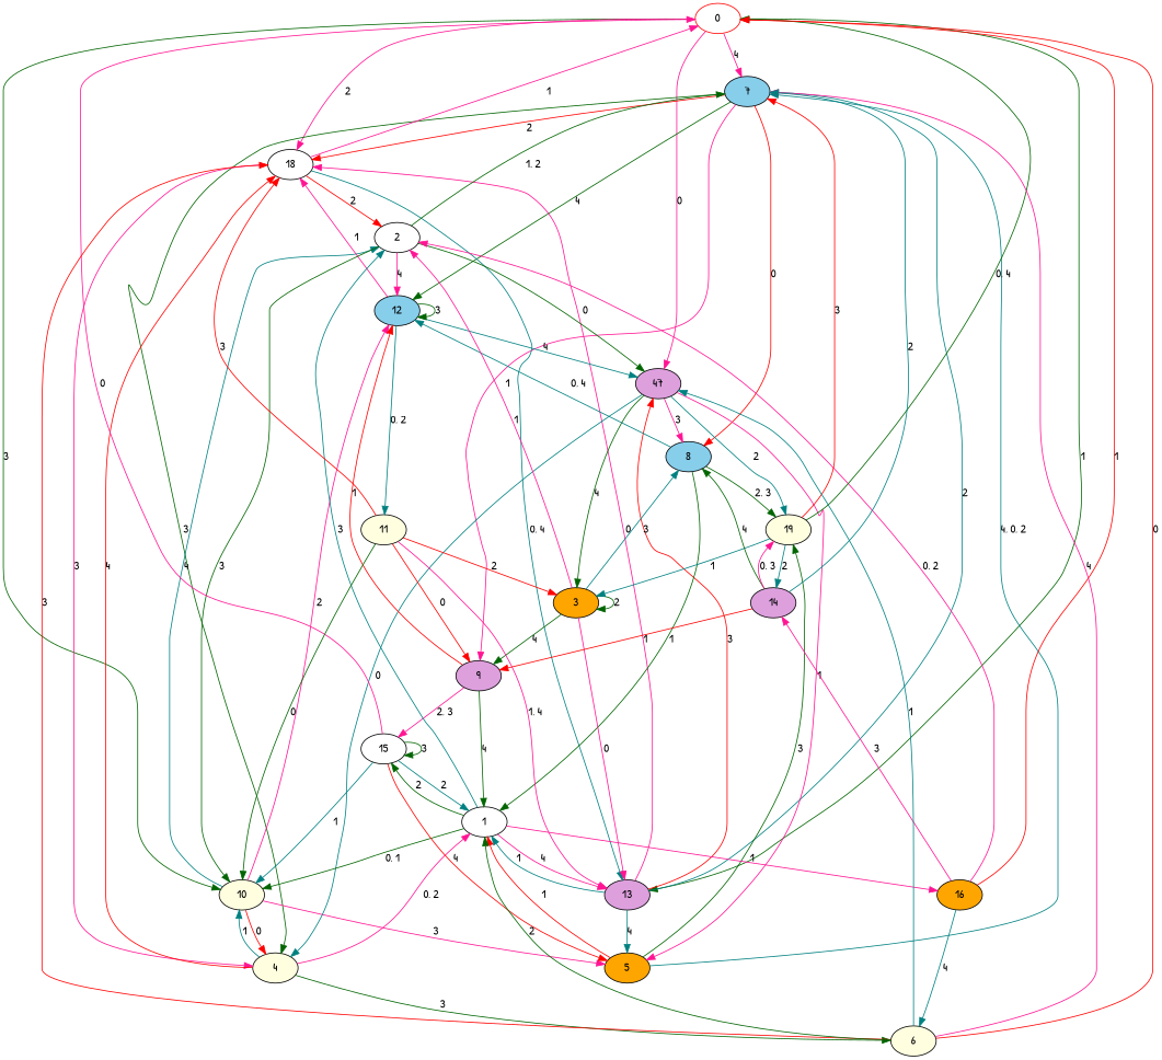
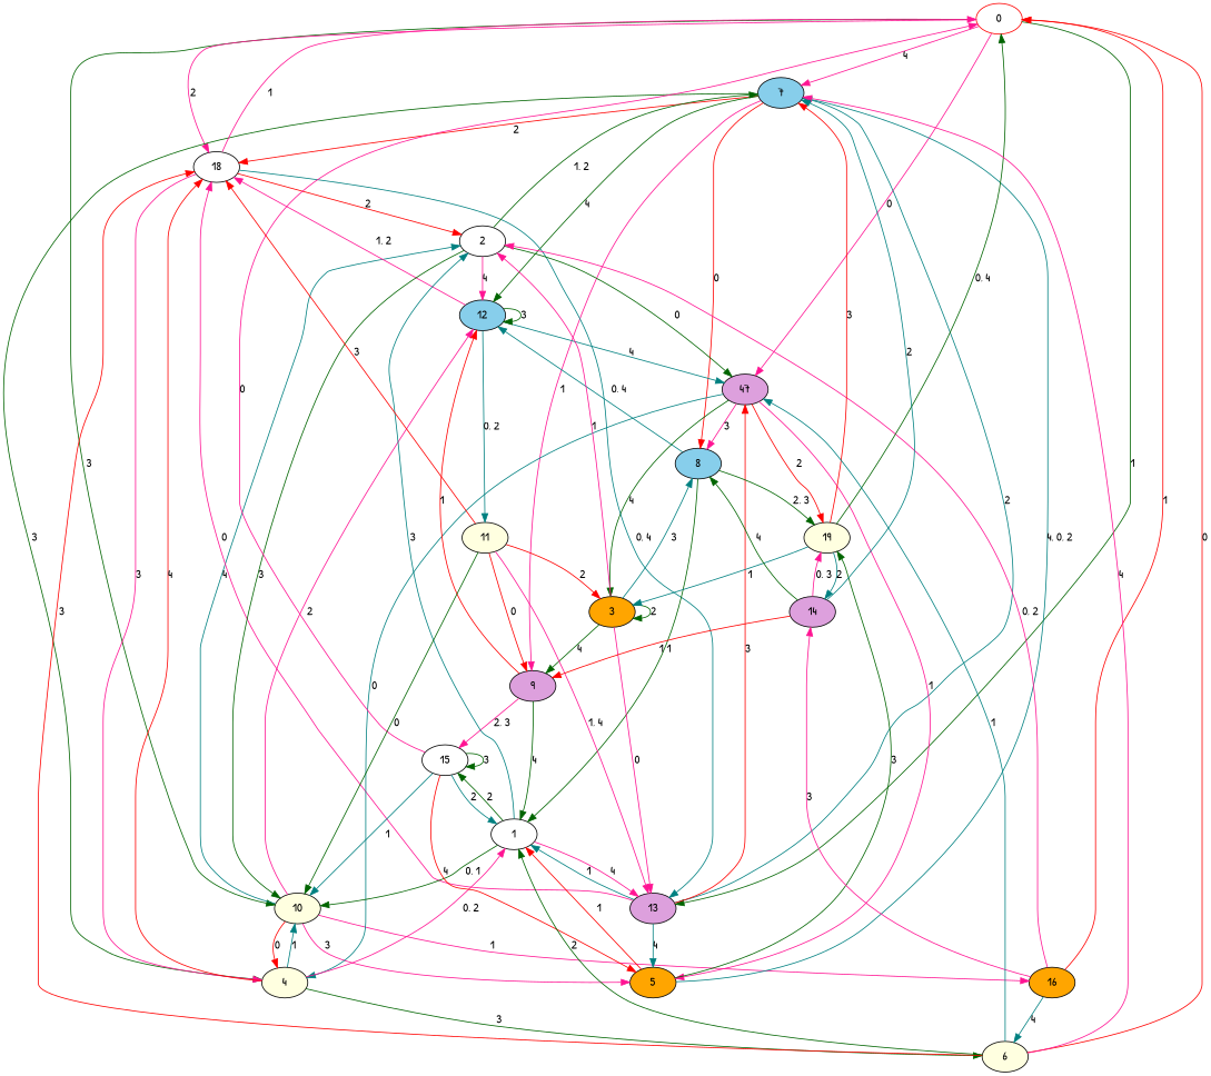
  digraph {
    fontname="Patrick Hand"
    node [fillcolor=white fontname="Patrick Hand" style=filled]
    edge [color=deeppink fontname="Patrick Hand"]
    n1 [color=red label=0]
    n2 [fillcolor=skyblue label=7]
    n3 [fillcolor=lightyellow label=10]
    n4 [fillcolor=plum label=13]
    n5 [fillcolor=plum label=47]
    n6 [label=18]
    n7 [fillcolor=skyblue label=12]
    n8 [fillcolor=skyblue label=8]
    n9 [fillcolor=plum label=9]
    n10 [fillcolor=lightyellow label=4]
    n11 [label=2]
    n12 [fillcolor=orange label=5]
    n13 [fillcolor=orange label=16]
    n14 [label=1]
    n15 [fillcolor=orange label=3]
    n16 [fillcolor=lightyellow label=19]
    n17 [label=15]
    n18 [fillcolor=lightyellow label=11]
    n19 [fillcolor=lightyellow label=6]
    n20 [fillcolor=plum label=14]
    n1 -> n2 [label=4]
    n1 -> n3 [color=darkgreen label=3]
    n1 -> n4 [color=darkgreen label=1]
    n1 -> n5 [label=0]
    n1 -> n6 [label=2]
    n2 -> n6 [color=red label=2]
    n2 -> n7 [color=darkgreen label=4]
    n2 -> n8 [color=red label=0]
    n2 -> n9 [label=1]
    n2 -> n10 [color=darkgreen label=3]
    n3 -> n7 [label=2]
    n3 -> n10 [color=red label=0]
    n3 -> n11 [color=teal label=4]
    n3 -> n12 [label=3]
-   n14 -> n13 [label=1]
+   n3 -> n13 [label=1]
    n4 -> n2 [color=teal label=2]
    n4 -> n5 [color=red label=3]
    n4 -> n6 [label=0]
    n4 -> n12 [color=teal label=4]
    n4 -> n14 [color=teal label=1]
    n5 -> n8 [label=3]
    n5 -> n10 [color=teal label=0]
    n5 -> n12 [label=1]
    n5 -> n15 [color=darkgreen label=4]
-   n5 -> n16 [color=teal label=2]
+   n5 -> n16 [color=red label=2]
    n6 -> n1 [label=1]
    n6 -> n4 [color=teal label="0, 4"]
    n6 -> n10 [label=3]
    n6 -> n11 [color=red label=2]
    n7 -> n5 [color=teal label=4]
-   n7 -> n6 [label=1]
+   n7 -> n6 [label="1, 2"]
    n7 -> n7 [color=darkgreen label=3]
    n7 -> n18 [color=teal label="0, 2"]
    n8 -> n7 [color=teal label="0, 4"]
    n8 -> n14 [color=darkgreen label=1]
    n8 -> n16 [color=darkgreen label="2, 3"]
    n9 -> n7 [color=red label=1]
    n9 -> n14 [color=darkgreen label=4]
    n9 -> n17 [label="2, 3"]
    n10 -> n3 [color=teal label=1]
    n10 -> n6 [color=red label=4]
    n10 -> n14 [label="0, 2"]
    n10 -> n19 [color=darkgreen label=3]
    n11 -> n2 [color=darkgreen label="1, 2"]
    n11 -> n3 [color=darkgreen label=3]
    n11 -> n5 [color=darkgreen label=0]
    n11 -> n7 [label=4]
    n12 -> n2 [color=teal label="4, 0, 2"]
    n12 -> n14 [color=red label=1]
    n12 -> n16 [color=darkgreen label=3]
    n13 -> n1 [color=red label=1]
    n13 -> n11 [label="0, 2"]
    n13 -> n19 [color=teal label=4]
    n13 -> n20 [label=3]
    n14 -> n3 [color=darkgreen label="0, 1"]
    n14 -> n4 [label=4]
    n14 -> n11 [color=teal label=3]
    n14 -> n17 [color=darkgreen label=2]
    n15 -> n4 [label=0]
    n15 -> n8 [color=teal label=3]
    n15 -> n9 [color=darkgreen label=4]
    n15 -> n11 [label=1]
    n15 -> n15 [color=darkgreen label=2]
    n16 -> n1 [color=darkgreen label="0, 4"]
    n16 -> n2 [color=red label=3]
    n16 -> n15 [color=teal label=1]
    n16 -> n20 [color=teal label=2]
    n17 -> n1 [label=0]
    n17 -> n3 [color=teal label=1]
    n17 -> n12 [color=red label=4]
    n17 -> n14 [color=teal label=2]
    n17 -> n17 [color=darkgreen label=3]
    n18 -> n3 [color=darkgreen label=0]
    n18 -> n4 [label="1, 4"]
    n18 -> n6 [color=red label=3]
    n18 -> n9 [color=red label=0]
    n18 -> n15 [color=red label=2]
    n19 -> n1 [color=red label=0]
    n19 -> n2 [label=4]
    n19 -> n5 [color=teal label=1]
    n19 -> n6 [color=red label=3]
    n19 -> n14 [color=darkgreen label=2]
    n20 -> n2 [color=teal label=2]
    n20 -> n8 [color=darkgreen label=4]
    n20 -> n9 [color=red label=1]
    n20 -> n16 [label="0, 3"]
  }
